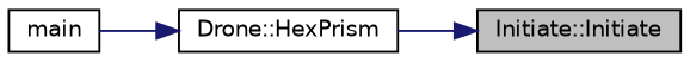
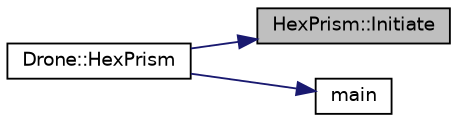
  digraph {
    rankdir=RL
    node [color=black fillcolor=white fontname=Helvetica fontsize=10 shape=record style=filled]
    edge [color=midnightblue dir=back fontname=Helvetica fontsize=10 labelfontname=Helvetica labelfontsize=10 style=solid]
-   n1 [fillcolor=grey75 fontcolor=black height=0.2 label="Initiate::Initiate" width=0.4]
+   n1 [fillcolor=grey75 fontcolor=black height=0.2 label="HexPrism::Initiate" width=0.4]
    n2 [height=0.2 label="Drone::HexPrism" width=0.4]
    n3 [height=0.2 label=main width=0.4]
    n1 -> n2
-   n2 -> n3
+   n3 -> n2
  }
